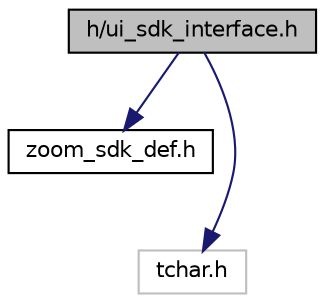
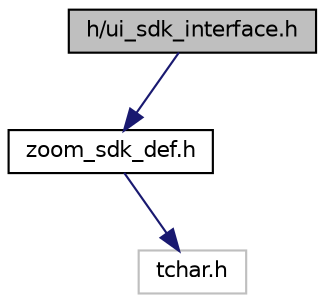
  digraph {
    node [color=black fillcolor=white fontname=Helvetica fontsize=10 shape=record style=filled]
    edge [color=midnightblue fontname=Helvetica fontsize=10 labelfontname=Helvetica labelfontsize=10 style=solid]
    n1 [fillcolor=grey75 fontcolor=black height=0.2 label="h/ui_sdk_interface.h" width=0.4]
    n2 [height=0.2 label="zoom_sdk_def.h" width=0.4]
    n3 [color=grey75 height=0.2 label="tchar.h" width=0.4]
    n1 -> n2
-   n1 -> n3
+   n2 -> n3
  }
